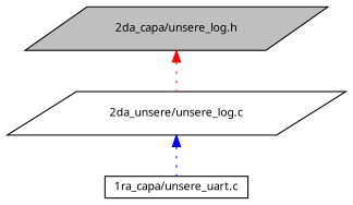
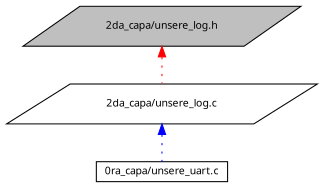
  digraph {
    fontname="Noto Sans"
    node [color=black fillcolor=white fontname="Noto Sans" fontsize=10 shape=parallelogram style=filled]
    edge [dir=back fontname="Noto Sans" fontsize=10 labelfontname=Helvetica labelfontsize=10 style=dotted]
    n1 [fillcolor=grey75 fontcolor=black height=0.2 label="2da_capa/unsere_log.h" width=0.4]
-   n2 [height=0.2 label="2da_unsere/unsere_log.c" width=0.4]
-   n3 [height=0.2 label="1ra_capa/unsere_uart.c" shape=box width=0.4]
+   n2 [height=0.2 label="2da_capa/unsere_log.c" width=0.4]
+   n3 [height=0.2 label="0ra_capa/unsere_uart.c" shape=box width=0.4]
    n1 -> n2 [color=red]
    n2 -> n3 [color=blue]
  }
